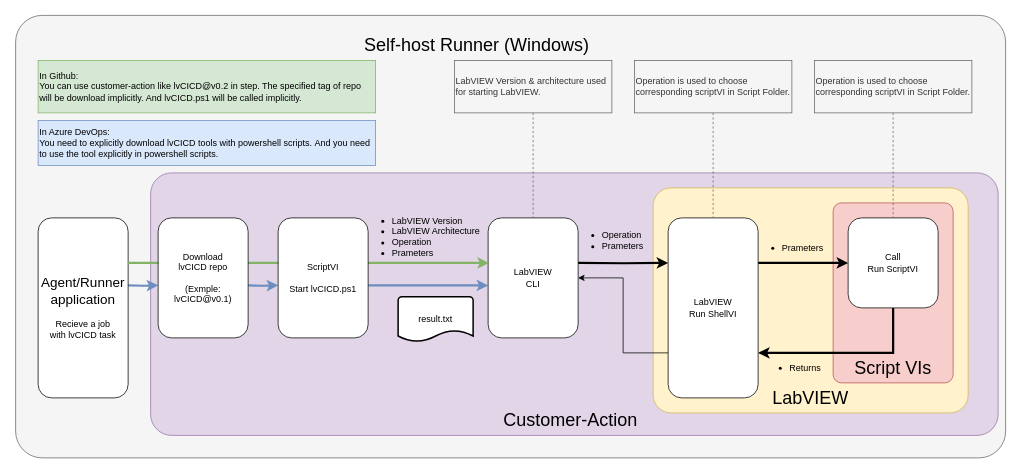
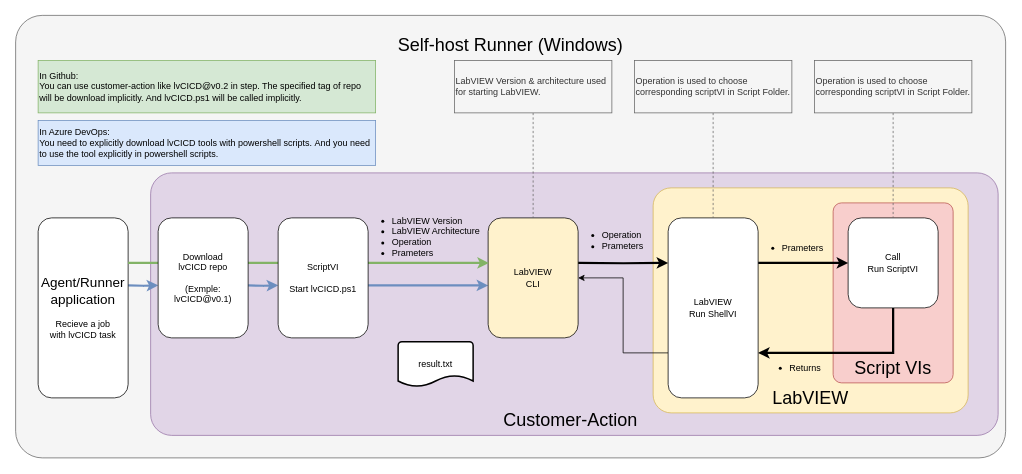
  <mxCell id="0" />
  <mxCell id="1" parent="0" />
  <mxCell id="2" value="" style="rounded=1;whiteSpace=wrap;html=1;align=left;fillColor=#f5f5f5;strokeColor=#666666;fontColor=#333333;arcSize=6;" parent="1" vertex="1"><mxGeometry x="20" y="20" width="1320" height="590" as="geometry" /></mxCell>
  <mxCell id="3" value="" style="rounded=1;whiteSpace=wrap;html=1;align=left;fillColor=#e1d5e7;strokeColor=#9673a6;arcSize=8;" parent="1" vertex="1"><mxGeometry x="200" y="230" width="1130" height="350" as="geometry" /></mxCell>
  <mxCell id="4" value="" style="rounded=1;whiteSpace=wrap;html=1;align=left;fillColor=#fff2cc;strokeColor=#d6b656;arcSize=8;" parent="1" vertex="1"><mxGeometry x="870" y="250" width="420" height="300" as="geometry" /></mxCell>
  <mxCell id="5" value="" style="rounded=1;whiteSpace=wrap;html=1;align=left;fillColor=#f8cecc;strokeColor=#b85450;arcSize=7;" parent="1" vertex="1"><mxGeometry x="1110" y="270" width="160" height="240" as="geometry" /></mxCell>
  <mxCell id="6" style="edgeStyle=orthogonalEdgeStyle;rounded=0;orthogonalLoop=1;jettySize=auto;html=1;exitX=1;exitY=0.75;exitDx=0;exitDy=0;entryX=0;entryY=0.75;entryDx=0;entryDy=0;fillColor=#dae8fc;strokeColor=#6c8ebf;strokeWidth=3;" parent="1" edge="1"><mxGeometry relative="1" as="geometry"><mxPoint x="170" y="380" as="sourcePoint" /><mxPoint x="210" y="380" as="targetPoint" /></mxGeometry></mxCell>
  <mxCell id="7" value="&lt;font style=&quot;font-size: 18px&quot;&gt;&lt;font style=&quot;font-size: 18px&quot;&gt;Agent/Runner&lt;/font&gt;&lt;br&gt;application&lt;br&gt;&lt;/font&gt;&lt;br&gt;Recieve a job&lt;br&gt;with lvCICD task" style="rounded=1;whiteSpace=wrap;html=1;" parent="1" vertex="1"><mxGeometry x="50" y="290" width="120" height="240" as="geometry" /></mxCell>
  <mxCell id="8" style="edgeStyle=orthogonalEdgeStyle;rounded=0;orthogonalLoop=1;jettySize=auto;html=1;exitX=1;exitY=0.75;exitDx=0;exitDy=0;entryX=0;entryY=0.75;entryDx=0;entryDy=0;fillColor=#dae8fc;strokeColor=#6c8ebf;strokeWidth=3;" parent="1" edge="1"><mxGeometry relative="1" as="geometry"><mxPoint x="490" y="380" as="sourcePoint" /><mxPoint x="650" y="380" as="targetPoint" /></mxGeometry></mxCell>
  <mxCell id="9" style="edgeStyle=orthogonalEdgeStyle;rounded=0;orthogonalLoop=1;jettySize=auto;html=1;exitX=1;exitY=0.75;exitDx=0;exitDy=0;entryX=0;entryY=0.75;entryDx=0;entryDy=0;fillColor=#dae8fc;strokeColor=#6c8ebf;strokeWidth=3;" parent="1" edge="1"><mxGeometry relative="1" as="geometry"><mxPoint x="330" y="380" as="sourcePoint" /><mxPoint x="370" y="380" as="targetPoint" /></mxGeometry></mxCell>
  <mxCell id="10" style="edgeStyle=orthogonalEdgeStyle;rounded=0;orthogonalLoop=1;jettySize=auto;html=1;entryX=0;entryY=0.25;entryDx=0;entryDy=0;strokeWidth=3;" parent="1" target="14" edge="1"><mxGeometry relative="1" as="geometry"><mxPoint x="770" y="350" as="sourcePoint" /></mxGeometry></mxCell>
- <mxCell id="11" value="LabVIEW&lt;br&gt;CLI" style="rounded=1;whiteSpace=wrap;html=1;" parent="1" vertex="1"><mxGeometry x="650" y="290" width="120" height="160" as="geometry" /></mxCell>
+ <mxCell id="11" value="LabVIEW&lt;br&gt;CLI" style="rounded=1;whiteSpace=wrap;html=1;fillColor=#fff2cc;" parent="1" vertex="1"><mxGeometry x="650" y="290" width="120" height="160" as="geometry" /></mxCell>
  <mxCell id="12" style="edgeStyle=orthogonalEdgeStyle;rounded=0;orthogonalLoop=1;jettySize=auto;html=1;exitX=1;exitY=0.25;exitDx=0;exitDy=0;entryX=0;entryY=0.5;entryDx=0;entryDy=0;strokeWidth=3;" parent="1" source="14" target="16" edge="1"><mxGeometry relative="1" as="geometry" /></mxCell>
  <mxCell id="13" style="edgeStyle=orthogonalEdgeStyle;rounded=0;orthogonalLoop=1;jettySize=auto;html=1;exitX=0;exitY=0.75;exitDx=0;exitDy=0;" edge="1" parent="1" source="14" target="11"><mxGeometry relative="1" as="geometry" /></mxCell>
  <mxCell id="14" value="LabVIEW&lt;br&gt;Run ShellVI" style="rounded=1;whiteSpace=wrap;html=1;" parent="1" vertex="1"><mxGeometry x="890" y="290" width="120" height="240" as="geometry" /></mxCell>
  <mxCell id="15" style="edgeStyle=orthogonalEdgeStyle;rounded=0;orthogonalLoop=1;jettySize=auto;html=1;exitX=0.5;exitY=1;exitDx=0;exitDy=0;entryX=1;entryY=0.75;entryDx=0;entryDy=0;strokeWidth=3;" parent="1" source="16" target="14" edge="1"><mxGeometry relative="1" as="geometry" /></mxCell>
  <mxCell id="16" value="Call&lt;br&gt;Run ScriptVI" style="rounded=1;whiteSpace=wrap;html=1;" parent="1" vertex="1"><mxGeometry x="1130" y="290" width="120" height="120" as="geometry" /></mxCell>
  <mxCell id="17" value="In Azure DevOps:&lt;br&gt;You need to&amp;nbsp;explicitly download lvCICD tools with powershell scripts.&amp;nbsp;And you need to use the tool explicitly in powershell scripts." style="text;html=1;strokeColor=#6c8ebf;fillColor=#dae8fc;align=left;verticalAlign=middle;whiteSpace=wrap;rounded=0;" parent="1" vertex="1"><mxGeometry x="50" y="160" width="450" height="60" as="geometry" /></mxCell>
  <mxCell id="18" style="edgeStyle=orthogonalEdgeStyle;rounded=0;orthogonalLoop=1;jettySize=auto;html=1;exitX=1;exitY=0.25;exitDx=0;exitDy=0;entryX=0.008;entryY=0.375;entryDx=0;entryDy=0;fillColor=#d5e8d4;strokeColor=#82b366;strokeWidth=3;entryPerimeter=0;" parent="1" source="7" target="11" edge="1"><mxGeometry relative="1" as="geometry" /></mxCell>
  <mxCell id="19" value="In Github:&lt;br&gt;You can use customer-action like lvCICD@v0.2 in step. The specified tag&amp;nbsp;of repo will be download&amp;nbsp;implicitly. And&amp;nbsp;lvCICD.ps1 will be called implicitly." style="text;html=1;strokeColor=#82b366;fillColor=#d5e8d4;align=left;verticalAlign=middle;whiteSpace=wrap;rounded=0;" parent="1" vertex="1"><mxGeometry x="50" y="80" width="450" height="70" as="geometry" /></mxCell>
  <mxCell id="20" value="&lt;ul&gt;&lt;li&gt;&lt;span&gt;LabVIEW Version&lt;/span&gt;&lt;/li&gt;&lt;li&gt;&lt;span&gt;LabVIEW Architecture&lt;/span&gt;&lt;/li&gt;&lt;li&gt;&lt;span&gt;Operation&lt;/span&gt;&lt;/li&gt;&lt;li&gt;&lt;span&gt;Prameters&lt;/span&gt;&lt;/li&gt;&lt;/ul&gt;" style="text;html=1;strokeColor=none;fillColor=none;align=left;verticalAlign=middle;whiteSpace=wrap;rounded=0;" parent="1" vertex="1"><mxGeometry x="480" y="280" width="165" height="70" as="geometry" /></mxCell>
  <mxCell id="21" value="&lt;ul&gt;&lt;li&gt;&lt;span&gt;Operation&lt;/span&gt;&lt;br&gt;&lt;/li&gt;&lt;li&gt;&lt;span&gt;Prameters&lt;/span&gt;&lt;/li&gt;&lt;/ul&gt;" style="text;html=1;strokeColor=none;fillColor=none;align=left;verticalAlign=middle;whiteSpace=wrap;rounded=0;" parent="1" vertex="1"><mxGeometry x="760" y="300" width="110" height="40" as="geometry" /></mxCell>
  <mxCell id="22" value="&lt;ul&gt;&lt;li&gt;&lt;span&gt;Prameters&lt;/span&gt;&lt;br&gt;&lt;/li&gt;&lt;/ul&gt;" style="text;html=1;strokeColor=none;fillColor=none;align=left;verticalAlign=middle;whiteSpace=wrap;rounded=0;" parent="1" vertex="1"><mxGeometry x="1000" y="310" width="110" height="40" as="geometry" /></mxCell>
  <mxCell id="23" value="&lt;ul&gt;&lt;li&gt;&lt;span&gt;Returns&lt;/span&gt;&lt;br&gt;&lt;/li&gt;&lt;/ul&gt;" style="text;html=1;strokeColor=none;fillColor=none;align=left;verticalAlign=middle;whiteSpace=wrap;rounded=0;" parent="1" vertex="1"><mxGeometry x="1010" y="470" width="165" height="40" as="geometry" /></mxCell>
  <mxCell id="24" style="edgeStyle=orthogonalEdgeStyle;rounded=0;orthogonalLoop=1;jettySize=auto;html=1;exitX=0.5;exitY=1;exitDx=0;exitDy=0;entryX=0.5;entryY=0;entryDx=0;entryDy=0;strokeWidth=1;fillColor=#f5f5f5;strokeColor=#666666;dashed=1;endArrow=none;endFill=0;" parent="1" source="25" target="11" edge="1"><mxGeometry relative="1" as="geometry" /></mxCell>
  <mxCell id="25" value="&lt;span&gt;LabVIEW Version &amp;amp; architecture used for starting LabVIEW.&lt;/span&gt;" style="text;html=1;strokeColor=#666666;fillColor=#f5f5f5;align=left;verticalAlign=middle;whiteSpace=wrap;rounded=0;fontColor=#333333;" parent="1" vertex="1"><mxGeometry x="605" y="80" width="210" height="70" as="geometry" /></mxCell>
  <mxCell id="26" style="edgeStyle=orthogonalEdgeStyle;rounded=0;orthogonalLoop=1;jettySize=auto;html=1;exitX=0.5;exitY=1;exitDx=0;exitDy=0;entryX=0.5;entryY=0;entryDx=0;entryDy=0;strokeWidth=1;fillColor=#f5f5f5;strokeColor=#666666;dashed=1;endArrow=none;endFill=0;" parent="1" source="27" target="14" edge="1"><mxGeometry relative="1" as="geometry" /></mxCell>
  <mxCell id="27" value="&lt;span&gt;Operation is used to choose corresponding scriptVI in Script Folder.&lt;/span&gt;" style="text;html=1;strokeColor=#666666;fillColor=#f5f5f5;align=left;verticalAlign=middle;whiteSpace=wrap;rounded=0;fontColor=#333333;" parent="1" vertex="1"><mxGeometry x="845" y="80" width="210" height="70" as="geometry" /></mxCell>
  <mxCell id="28" style="edgeStyle=orthogonalEdgeStyle;rounded=0;orthogonalLoop=1;jettySize=auto;html=1;exitX=0.5;exitY=1;exitDx=0;exitDy=0;entryX=0.5;entryY=0;entryDx=0;entryDy=0;strokeWidth=1;fillColor=#f5f5f5;strokeColor=#666666;dashed=1;endArrow=none;endFill=0;" parent="1" source="29" target="16" edge="1"><mxGeometry relative="1" as="geometry" /></mxCell>
  <mxCell id="29" value="&lt;span&gt;Operation is used to choose corresponding scriptVI in Script Folder.&lt;/span&gt;" style="text;html=1;strokeColor=#666666;fillColor=#f5f5f5;align=left;verticalAlign=middle;whiteSpace=wrap;rounded=0;fontColor=#333333;" parent="1" vertex="1"><mxGeometry x="1085" y="80" width="210" height="70" as="geometry" /></mxCell>
- <mxCell id="30" value="Self-host Runner (Windows)" style="text;html=1;strokeColor=none;fillColor=none;align=center;verticalAlign=middle;whiteSpace=wrap;rounded=0;fontSize=24;" parent="1" vertex="1"><mxGeometry x="465" y="50" width="340" height="20" as="geometry" /></mxCell>
+ <mxCell id="30" value="Self-host Runner (Windows)" style="text;html=1;strokeColor=none;fillColor=none;align=center;verticalAlign=middle;whiteSpace=wrap;rounded=0;fontSize=24;" parent="1" vertex="1"><mxGeometry x="510" y="50" width="340" height="20" as="geometry" /></mxCell>
  <mxCell id="31" value="LabVIEW" style="text;html=1;strokeColor=none;fillColor=none;align=center;verticalAlign=middle;whiteSpace=wrap;rounded=0;fontSize=24;" parent="1" vertex="1"><mxGeometry x="910" y="520" width="340" height="20" as="geometry" /></mxCell>
  <mxCell id="32" value="Script VIs" style="text;html=1;strokeColor=none;fillColor=none;align=center;verticalAlign=middle;whiteSpace=wrap;rounded=0;fontSize=24;" parent="1" vertex="1"><mxGeometry x="1110" y="480" width="160" height="20" as="geometry" /></mxCell>
  <mxCell id="33" value="Customer-Action" style="text;html=1;strokeColor=none;fillColor=none;align=center;verticalAlign=middle;whiteSpace=wrap;rounded=0;fontSize=24;" parent="1" vertex="1"><mxGeometry x="590" y="550" width="340" height="20" as="geometry" /></mxCell>
  <mxCell id="34" value="ScriptVI&lt;br&gt;&lt;br&gt;Start lvCICD.ps1" style="rounded=1;whiteSpace=wrap;html=1;" parent="1" vertex="1"><mxGeometry x="370" y="290" width="120" height="160" as="geometry" /></mxCell>
  <mxCell id="35" value="Download&lt;br&gt;lvCICD repo&lt;br&gt;&lt;br&gt;(Exmple:&lt;br&gt;lvCICD@v0.1)" style="rounded=1;whiteSpace=wrap;html=1;" parent="1" vertex="1"><mxGeometry x="210" y="290" width="120" height="160" as="geometry" /></mxCell>
- <mxCell id="36" value="result.txt" style="strokeWidth=2;html=1;shape=mxgraph.flowchart.document2;whiteSpace=wrap;size=0.25;" vertex="1" parent="1"><mxGeometry x="530" y="395" width="100" height="60" as="geometry" /></mxCell>
+ <mxCell id="36" value="result.txt" style="strokeWidth=2;html=1;shape=mxgraph.flowchart.document2;whiteSpace=wrap;size=0.25;" vertex="1" parent="1"><mxGeometry x="530" y="455" width="100" height="60" as="geometry" /></mxCell>
